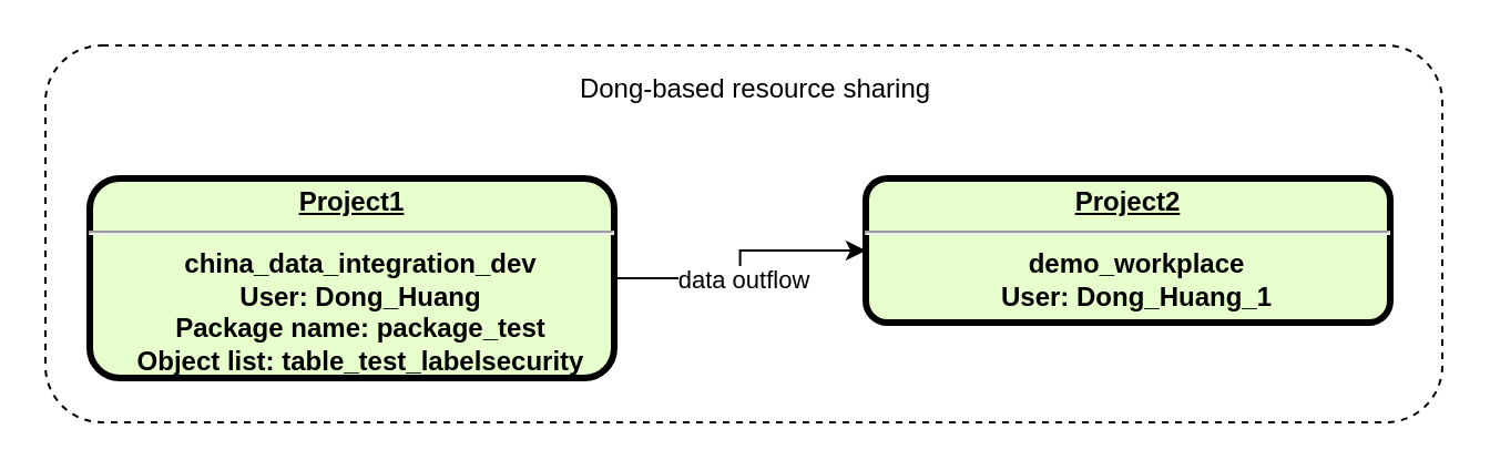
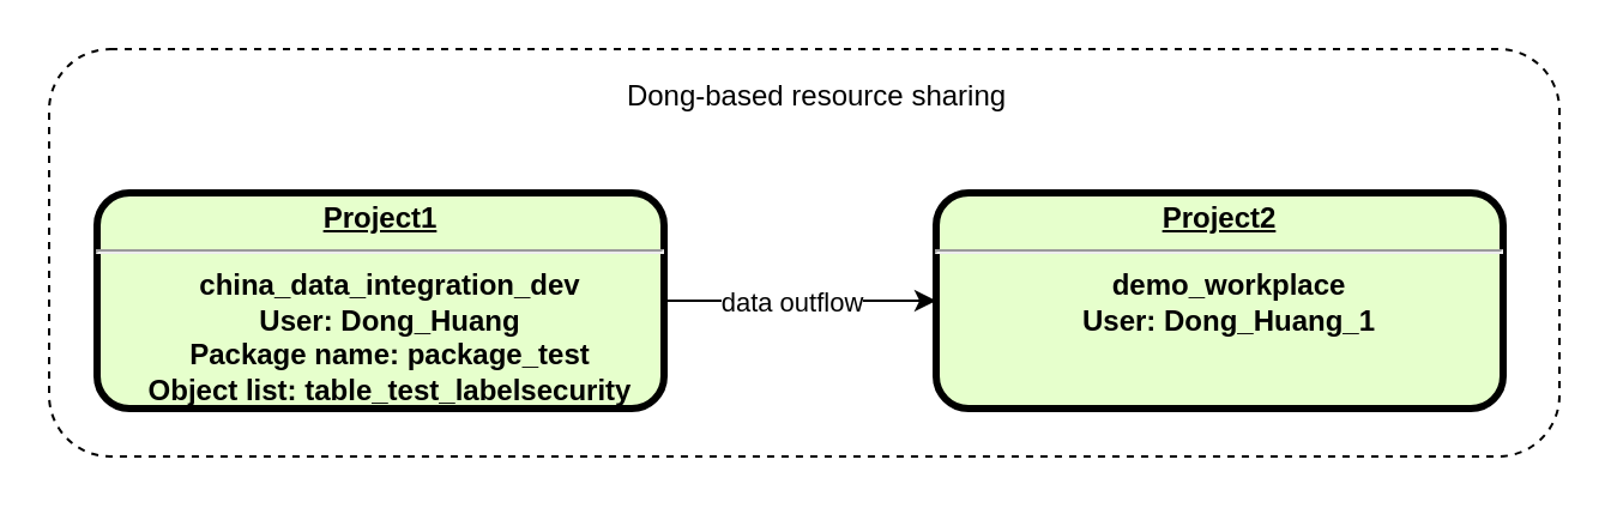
  <mxCell id="0" />
  <mxCell id="1" parent="0" />
  <mxCell id="2" value="" style="rounded=1;whiteSpace=wrap;html=1;dashed=1;" vertex="1" parent="1"><mxGeometry x="20" y="20" width="630" height="170" as="geometry" /></mxCell>
  <mxCell id="3" value="" style="edgeStyle=orthogonalEdgeStyle;rounded=0;orthogonalLoop=1;jettySize=auto;html=1;" edge="1" parent="1" source="5" target="6"><mxGeometry relative="1" as="geometry" /></mxCell>
  <mxCell id="4" value="data outflow" style="edgeLabel;html=1;align=center;verticalAlign=middle;resizable=0;points=[];" vertex="1" connectable="0" parent="3"><mxGeometry x="-0.308" y="1" relative="1" as="geometry"><mxPoint x="14.33" y="1" as="offset" /></mxGeometry></mxCell>
  <mxCell id="5" value="&lt;p style=&quot;margin: 0px ; margin-top: 4px ; text-align: center ; text-decoration: underline&quot;&gt;&lt;strong&gt;Project1&lt;/strong&gt;&lt;/p&gt;&lt;hr&gt;&lt;p style=&quot;margin: 0px ; margin-left: 8px&quot;&gt;china_data_integration_dev&lt;/p&gt;&lt;p style=&quot;margin: 0px ; margin-left: 8px&quot;&gt;User: Dong_Huang&lt;/p&gt;&lt;p style=&quot;margin: 0px ; margin-left: 8px&quot;&gt;Package name: package_test&lt;/p&gt;&lt;p style=&quot;margin: 0px ; margin-left: 8px&quot;&gt;Object list: table_test_labelsecurity&lt;/p&gt;" style="verticalAlign=middle;align=center;overflow=fill;fontSize=12;fontFamily=Helvetica;html=1;rounded=1;fontStyle=1;strokeWidth=3;fillColor=#E6FFCC" parent="1" vertex="1"><mxGeometry x="40" y="80" width="236.5" height="90" as="geometry" /></mxCell>
- <mxCell id="6" value="&lt;p style=&quot;margin: 0px ; margin-top: 4px ; text-align: center ; text-decoration: underline&quot;&gt;&lt;strong&gt;Project2&lt;/strong&gt;&lt;/p&gt;&lt;hr&gt;&lt;p style=&quot;margin: 0px ; margin-left: 8px&quot;&gt;demo_workplace&lt;/p&gt;&lt;p style=&quot;margin: 0px ; margin-left: 8px&quot;&gt;User: Dong_Huang_1&lt;/p&gt;" style="verticalAlign=middle;align=center;overflow=fill;fontSize=12;fontFamily=Helvetica;html=1;rounded=1;fontStyle=1;strokeWidth=3;fillColor=#E6FFCC" parent="1" vertex="1"><mxGeometry x="390" y="80" width="236.5" height="65" as="geometry" /></mxCell>
+ <mxCell id="6" value="&lt;p style=&quot;margin: 0px ; margin-top: 4px ; text-align: center ; text-decoration: underline&quot;&gt;&lt;strong&gt;Project2&lt;/strong&gt;&lt;/p&gt;&lt;hr&gt;&lt;p style=&quot;margin: 0px ; margin-left: 8px&quot;&gt;demo_workplace&lt;/p&gt;&lt;p style=&quot;margin: 0px ; margin-left: 8px&quot;&gt;User: Dong_Huang_1&lt;/p&gt;" style="verticalAlign=middle;align=center;overflow=fill;fontSize=12;fontFamily=Helvetica;html=1;rounded=1;fontStyle=1;strokeWidth=3;fillColor=#E6FFCC" parent="1" vertex="1"><mxGeometry x="390" y="80" width="236.5" height="90" as="geometry" /></mxCell>
  <mxCell id="7" value="Dong-based resource sharing" style="text;html=1;align=center;verticalAlign=middle;resizable=0;points=[];autosize=1;" vertex="1" parent="1"><mxGeometry x="240" y="30" width="200" height="20" as="geometry" /></mxCell>
